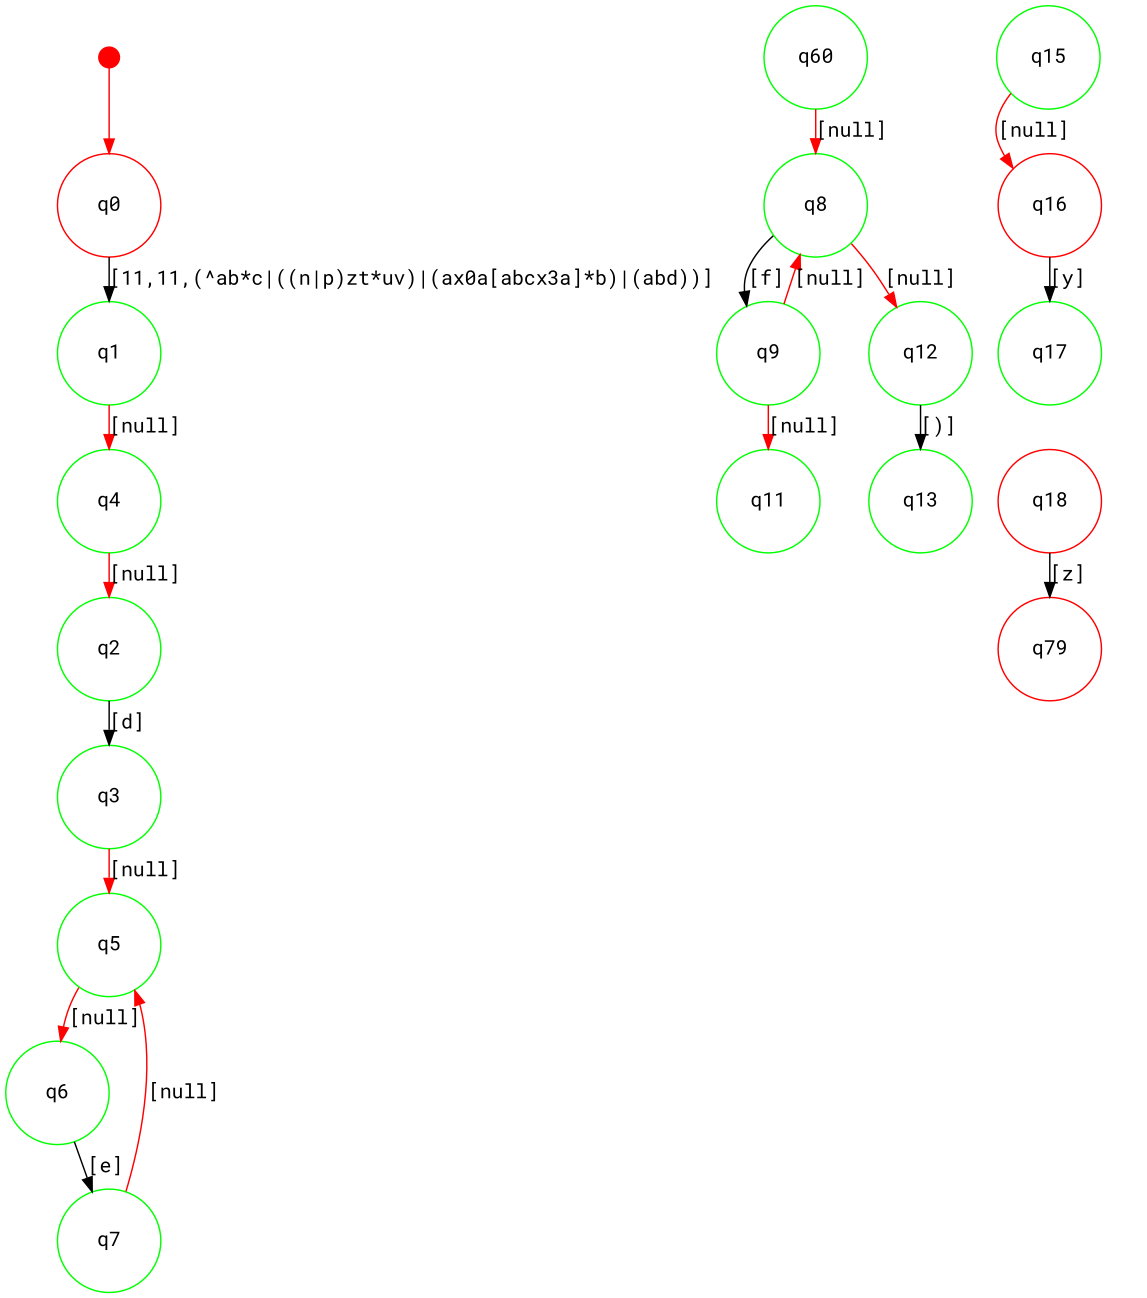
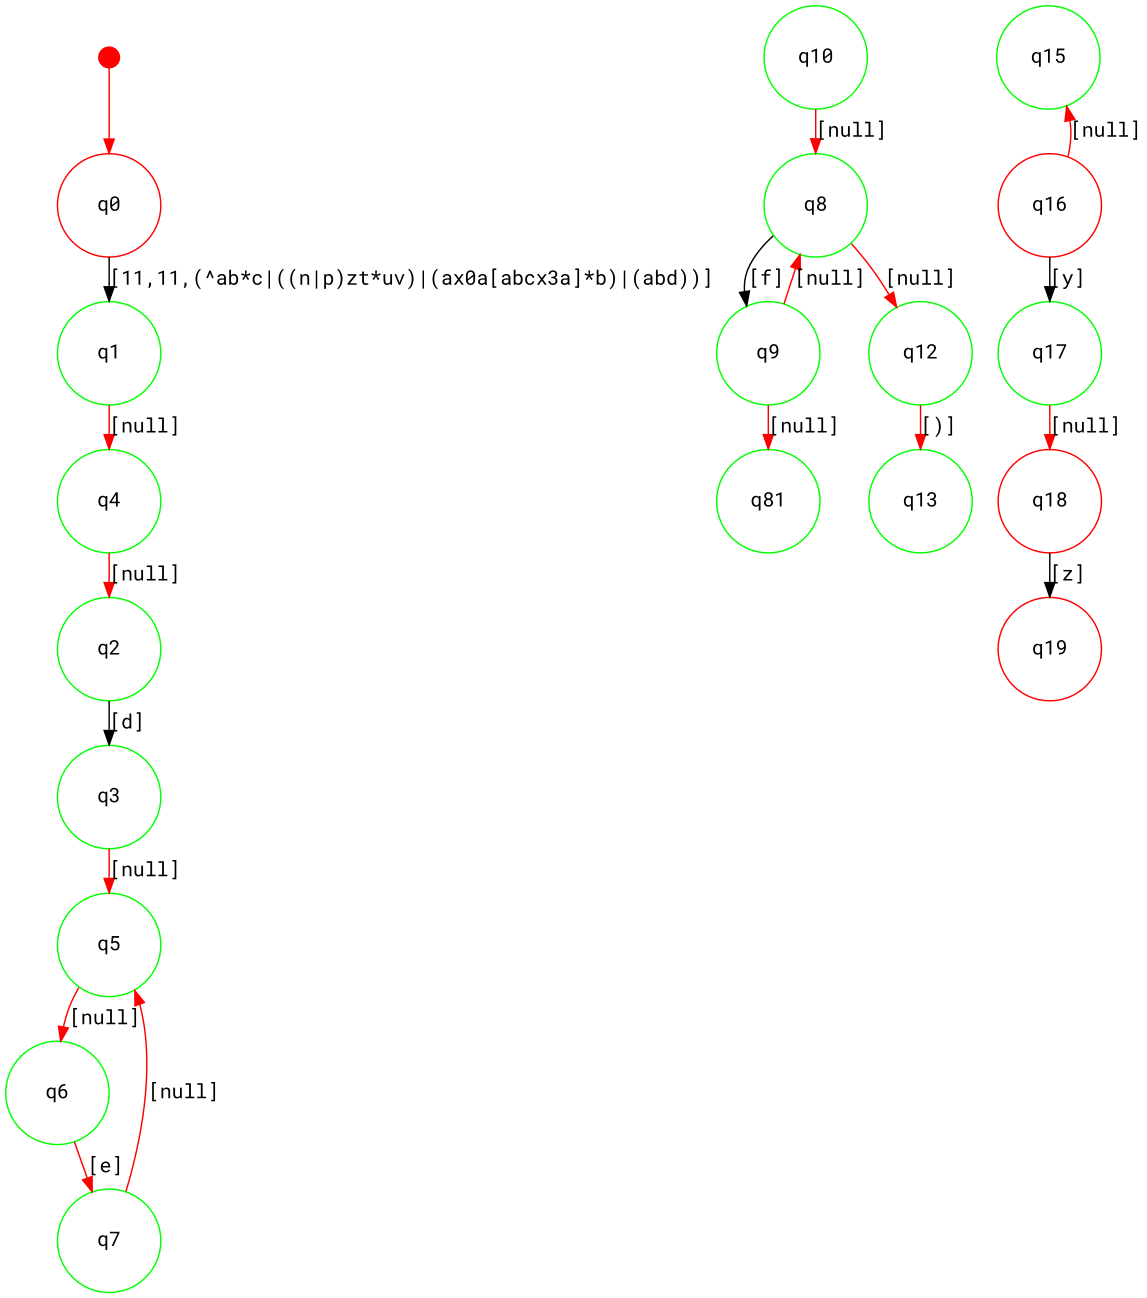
  digraph {
    fontname="Roboto Mono"
    rankdir=TB
    ranksep=.2
    node [color=green fixedsize=true fontname="Roboto Mono" fontsize=14 shape=circle]
    edge [color=red fontname="Roboto Mono" fontsize=14]
    -1 [color=red shape=point width=0.2]
    n2 [color=red label=q0 width=1]
    n3 [label=q1 width=1]
    n4 [label=q4 width=1]
    n5 [label=q2 width=1]
    n6 [label=q3 width=1]
    n7 [label=q5 width=1]
    n8 [label=q6 width=1]
    n9 [label=q7 width=1]
-   n10 [label=q60 width=1]
+   n10 [label=q10 width=1]
    n11 [label=q8 width=1]
    n12 [label=q9 width=1]
    n13 [label=q12 width=1]
-   n14 [label=q11 width=1]
+   n14 [label=q81 width=1]
    n15 [label=q13 width=1]
    n16 [label=q15 width=1]
    n17 [color=red label=q16 width=1]
    n18 [label=q17 width=1]
    n19 [color=red label=q18 width=1]
-   n20 [color=red label=q79 width=1]
+   n20 [color=red label=q19 width=1]
    -1 -> n2
    n2 -> n3 [color=black label="[11,11,(^ab*c|((n|p)zt*uv)|(a\x0a[abc\x3a]*b)|(abd))]"]
    n3 -> n4 [label="[null]"]
    n4 -> n5 [label="[null]"]
    n5 -> n6 [color=black label="[d]"]
    n6 -> n7 [label="[null]"]
    n7 -> n8 [label="[null]"]
-   n8 -> n9 [color=black label="[e]"]
+   n8 -> n9 [label="[e]"]
    n9 -> n7 [label="[null]"]
    n10 -> n11 [label="[null]"]
    n11 -> n12 [color=black label="[f]"]
    n11 -> n13 [label="[null]"]
    n12 -> n11 [label="[null]"]
    n12 -> n14 [label="[null]"]
-   n13 -> n15 [color=black label="[)]"]
-   n16 -> n17 [label="[null]"]
+   n13 -> n15 [label="[)]"]
+   n17 -> n16 [label="[null]"]
    n17 -> n18 [color=black label="[y]"]
+   n18 -> n19 [label="[null]"]
    n19 -> n20 [color=black label="[z]"]
  }
